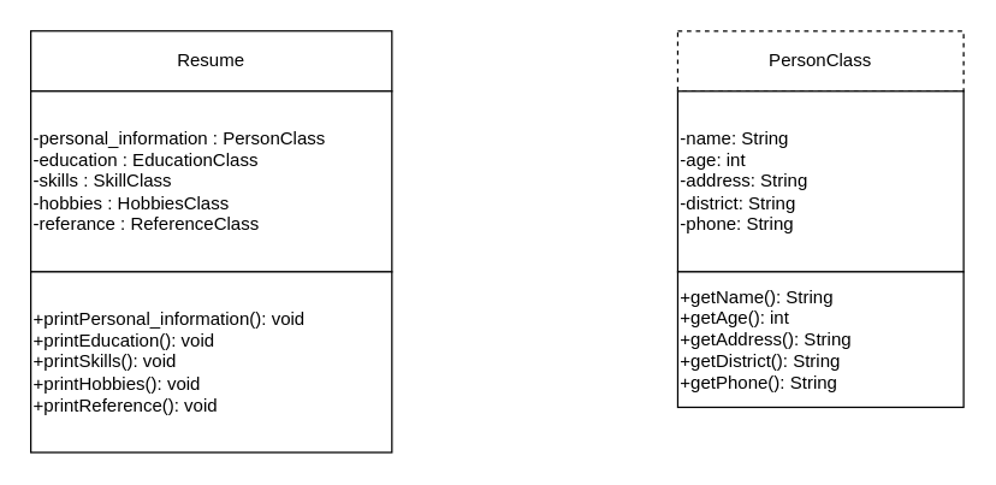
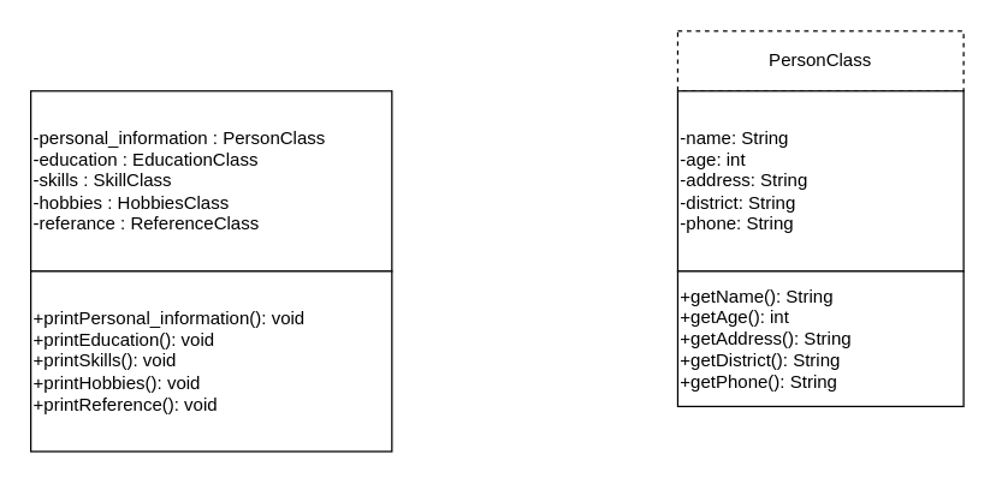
  <mxCell id="0" />
  <mxCell id="1" parent="0" />
- <mxCell id="2" value="Resume" style="rounded=0;whiteSpace=wrap;html=1;" vertex="1" parent="1"><mxGeometry x="20" y="20" width="240" height="40" as="geometry" /></mxCell>
  <mxCell id="3" value="-personal_information : PersonClass&lt;div&gt;-education : EducationClass&lt;/div&gt;&lt;div&gt;-skills : SkillClass&lt;/div&gt;&lt;div&gt;-hobbies : HobbiesClass&lt;/div&gt;&lt;div&gt;-referance : ReferenceClass&lt;/div&gt;" style="rounded=0;whiteSpace=wrap;html=1;align=left;" vertex="1" parent="1"><mxGeometry x="20" y="60" width="240" height="120" as="geometry" /></mxCell>
  <mxCell id="4" value="+printPersonal_information(): void&lt;div&gt;+printEducation(): void&lt;/div&gt;&lt;div&gt;+printSkills(): void&lt;/div&gt;&lt;div&gt;+printHobbies(): void&lt;/div&gt;&lt;div&gt;+printReference(): void&lt;/div&gt;" style="rounded=0;whiteSpace=wrap;html=1;align=left;" vertex="1" parent="1"><mxGeometry x="20" y="180" width="240" height="120" as="geometry" /></mxCell>
  <mxCell id="5" value="PersonClass" style="rounded=0;whiteSpace=wrap;html=1;dashed=1;" vertex="1" parent="1"><mxGeometry x="450" y="20" width="190" height="40" as="geometry" /></mxCell>
  <mxCell id="6" value="-name: String&lt;div&gt;-age: int&lt;/div&gt;&lt;div&gt;-address: String&lt;/div&gt;&lt;div&gt;-district: String&lt;/div&gt;&lt;div&gt;-phone: String&lt;/div&gt;" style="rounded=0;whiteSpace=wrap;html=1;align=left;" vertex="1" parent="1"><mxGeometry x="450" y="60" width="190" height="120" as="geometry" /></mxCell>
  <mxCell id="7" value="+getName(): String&lt;div&gt;+getAge(): int&lt;/div&gt;&lt;div&gt;+getAddress(): String&lt;/div&gt;&lt;div&gt;+getDistrict(): String&lt;/div&gt;&lt;div&gt;+getPhone(): String&lt;/div&gt;" style="rounded=0;whiteSpace=wrap;html=1;align=left;" vertex="1" parent="1"><mxGeometry x="450" y="180" width="190" height="90" as="geometry" /></mxCell>
